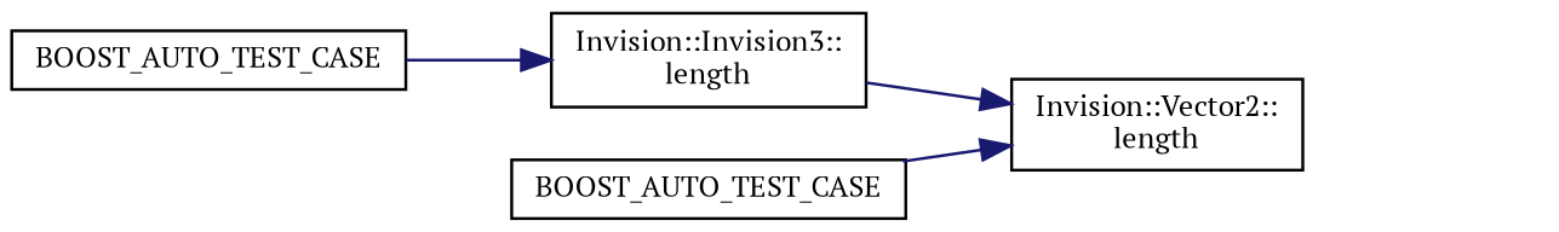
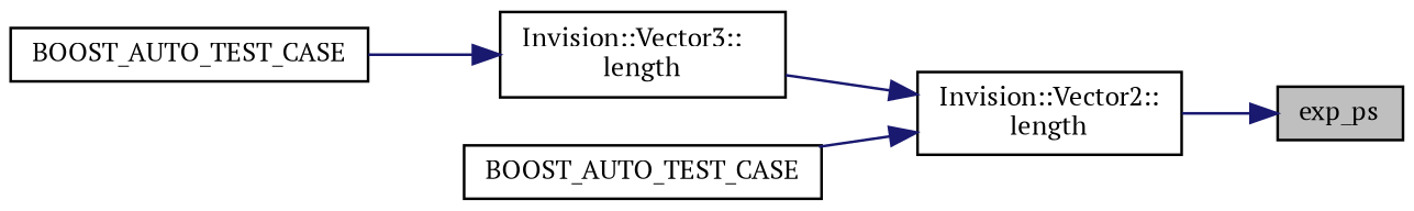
  digraph {
    fontname="PT Serif"
    rankdir=RL
    node [color=black fillcolor=white fontname="PT Serif" fontsize=10 shape=record style=filled]
    edge [color=midnightblue dir=back fontname="PT Serif" fontsize=10 labelfontname=Helvetica labelfontsize=10 style=solid]
+   n1 [fillcolor=grey75 fontcolor=black height=0.2 label=exp_ps width=0.4]
    n2 [height=0.2 label="Invision::Vector2::\llength" width=0.4]
-   n3 [height=0.2 label="Invision::Invision3::\llength" width=0.4]
+   n3 [height=0.2 label="Invision::Vector3::\llength" width=0.4]
    n4 [height=0.2 label=BOOST_AUTO_TEST_CASE width=0.4]
    n5 [height=0.2 label=BOOST_AUTO_TEST_CASE width=0.4]
+   n1 -> n2
    n2 -> n3
    n2 -> n4
    n3 -> n5
  }
